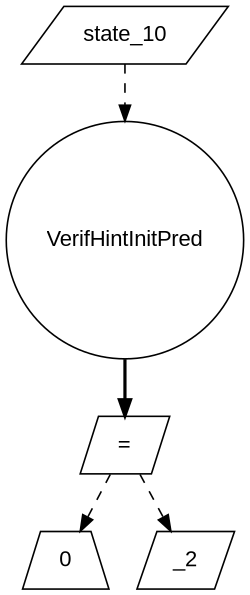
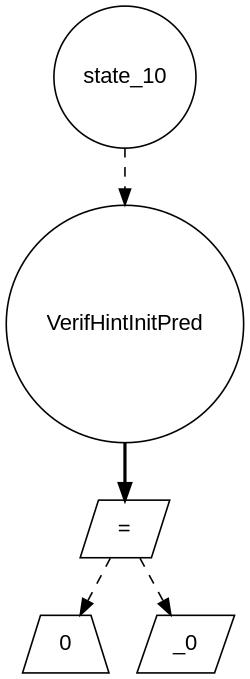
  digraph {
    fontname="Liberation Sans"
    node [fontname="Liberation Sans" shape=circle]
    edge [fontname="Liberation Sans" style=dashed]
-   n1 [label=state_10 shape=parallelogram]
+   n1 [label=state_10]
    n2 [label=VerifHintInitPred]
    n3 [label="=" shape=parallelogram]
    n4 [label=0 shape=trapezium]
-   n5 [label=_2 shape=parallelogram]
+   n5 [label=_0 shape=parallelogram]
    n1 -> n2
    n2 -> n3 [style=bold]
    n3 -> n4
    n3 -> n5
  }
